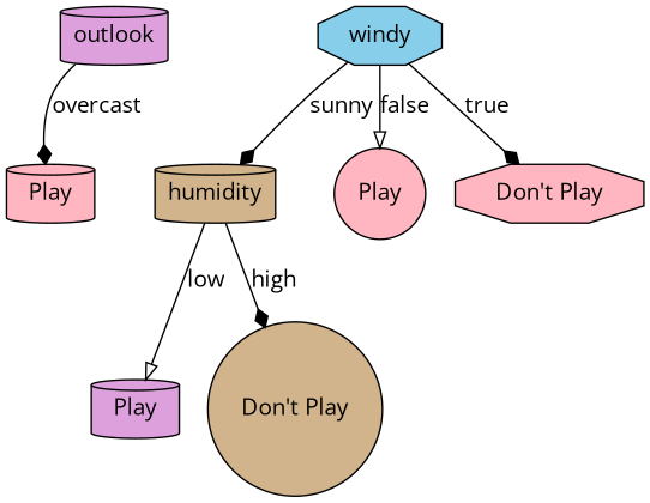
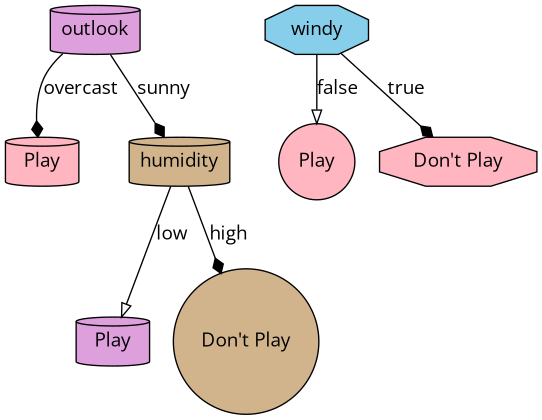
  digraph {
    fontname="Open Sans"
    node [fillcolor=lightpink fontname="Open Sans" shape=cylinder style=filled]
    edge [arrowhead=diamond fontname="Open Sans"]
    n1 [fillcolor=plum label=outlook]
    n2 [label=Play]
    n3 [fillcolor=tan label=humidity]
    n4 [fillcolor=skyblue label=windy shape=octagon]
    n5 [label=Play shape=circle]
    n6 [label="Don't Play" shape=octagon]
    n7 [fillcolor=plum label=Play]
    n8 [fillcolor=tan label="Don't Play" shape=circle]
    n1 -> n2 [label=overcast]
-   n4 -> n3 [label=sunny]
+   n1 -> n3 [label=sunny]
    n3 -> n7 [arrowhead=onormal label=low]
    n3 -> n8 [label=high]
    n4 -> n5 [arrowhead=onormal label=false]
    n4 -> n6 [label=true]
  }
